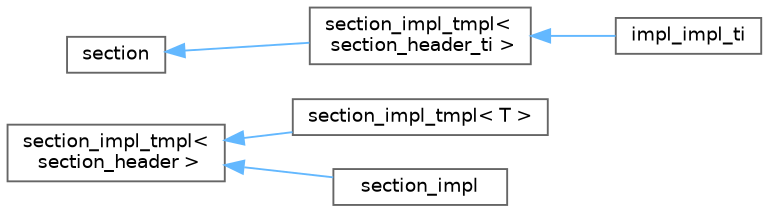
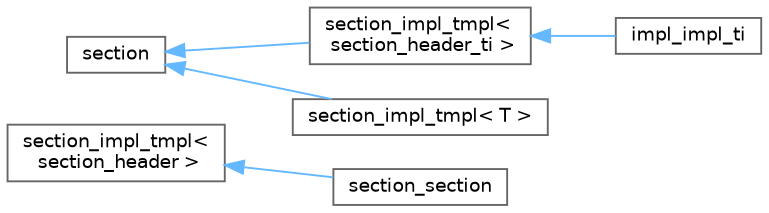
  digraph {
    rankdir=LR
    node [color=grey40 fillcolor=white fontname=Helvetica fontsize=10 shape=box style=filled]
    edge [color=steelblue1 dir=back fontname=Helvetica fontsize=10 labelfontname=Helvetica labelfontsize=10 style=solid]
    n1 [height=0.2 label=section width=0.4]
    n2 [height=0.2 label="section_impl_tmpl\<\l section_header_ti \>" width=0.4]
    n3 [height=0.2 label="section_impl_tmpl\< T \>" width=0.4]
    n4 [height=0.2 label="section_impl_tmpl\<\l section_header \>" width=0.4]
-   n5 [height=0.2 label=section_impl width=0.4]
+   n5 [height=0.2 label=section_section width=0.4]
    n6 [height=0.2 label=impl_impl_ti width=0.4]
    n1 -> n2
-   n4 -> n3
+   n1 -> n3
    n2 -> n6
    n4 -> n5
  }
